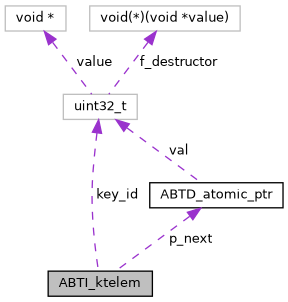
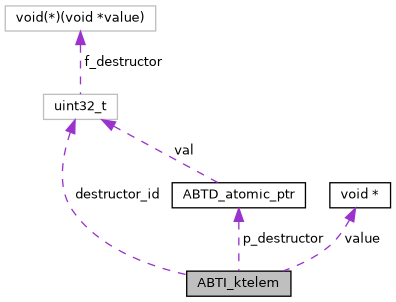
  digraph {
    node [color=grey75 fillcolor=white fontname=Helvetica fontsize=10 shape=record style=filled]
    edge [color=darkorchid3 dir=back fontname=Helvetica fontsize=10 labelfontname=Helvetica labelfontsize=10 style=dashed]
    n1 [color=black fillcolor=grey75 fontcolor=black height=0.2 label=ABTI_ktelem width=0.4]
    n2 [height=0.2 label=uint32_t width=0.4]
    n3 [color=black height=0.2 label=ABTD_atomic_ptr width=0.4]
-   n4 [height=0.2 label="void *" width=0.4]
+   n4 [color=black height=0.2 label="void *" width=0.4]
    n5 [height=0.2 label="void(*)(void *value)" width=0.4]
-   n2 -> n1 [label=" key_id"]
+   n2 -> n1 [label=" destructor_id"]
    n2 -> n3 [label=" val"]
-   n3 -> n1 [label=" p_next"]
-   n4 -> n2 [label=" value"]
+   n3 -> n1 [label=" p_destructor"]
+   n4 -> n1 [label=" value"]
    n5 -> n2 [label=" f_destructor"]
  }
